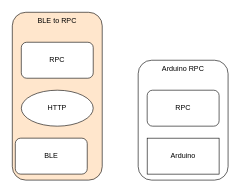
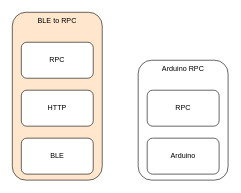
  <mxCell id="0" />
  <mxCell id="1" parent="0" />
  <mxCell id="2" value="BLE to RPC" style="rounded=1;whiteSpace=wrap;html=1;verticalAlign=top;fillColor=#ffe6cc;" vertex="1" parent="1"><mxGeometry x="20" y="20" width="150" height="280" as="geometry" /></mxCell>
- <mxCell id="3" value="BLE" style="rounded=1;whiteSpace=wrap;html=1;" vertex="1" parent="1"><mxGeometry x="25" y="230" width="120" height="60" as="geometry" /></mxCell>
- <mxCell id="4" value="HTTP" style="ellipse;whiteSpace=wrap;html=1;" vertex="1" parent="1"><mxGeometry x="35" y="150" width="120" height="60" as="geometry" /></mxCell>
+ <mxCell id="3" value="BLE" style="rounded=1;whiteSpace=wrap;html=1;" vertex="1" parent="1"><mxGeometry x="35" y="230" width="120" height="60" as="geometry" /></mxCell>
+ <mxCell id="4" value="HTTP" style="rounded=1;whiteSpace=wrap;html=1;" vertex="1" parent="1"><mxGeometry x="35" y="150" width="120" height="60" as="geometry" /></mxCell>
  <mxCell id="5" value="RPC" style="rounded=1;whiteSpace=wrap;html=1;" vertex="1" parent="1"><mxGeometry x="35" y="70" width="120" height="60" as="geometry" /></mxCell>
  <mxCell id="6" value="Arduino RPC" style="rounded=1;whiteSpace=wrap;html=1;verticalAlign=top;" vertex="1" parent="1"><mxGeometry x="230" y="100" width="150" height="200" as="geometry" /></mxCell>
- <mxCell id="7" value="Arduino" style="whiteSpace=wrap;html=1;rounded=0;" vertex="1" parent="1"><mxGeometry x="245" y="230" width="120" height="60" as="geometry" /></mxCell>
+ <mxCell id="7" value="Arduino" style="rounded=1;whiteSpace=wrap;html=1;" vertex="1" parent="1"><mxGeometry x="245" y="230" width="120" height="60" as="geometry" /></mxCell>
  <mxCell id="8" value="RPC" style="rounded=1;whiteSpace=wrap;html=1;" vertex="1" parent="1"><mxGeometry x="245" y="150" width="120" height="60" as="geometry" /></mxCell>
